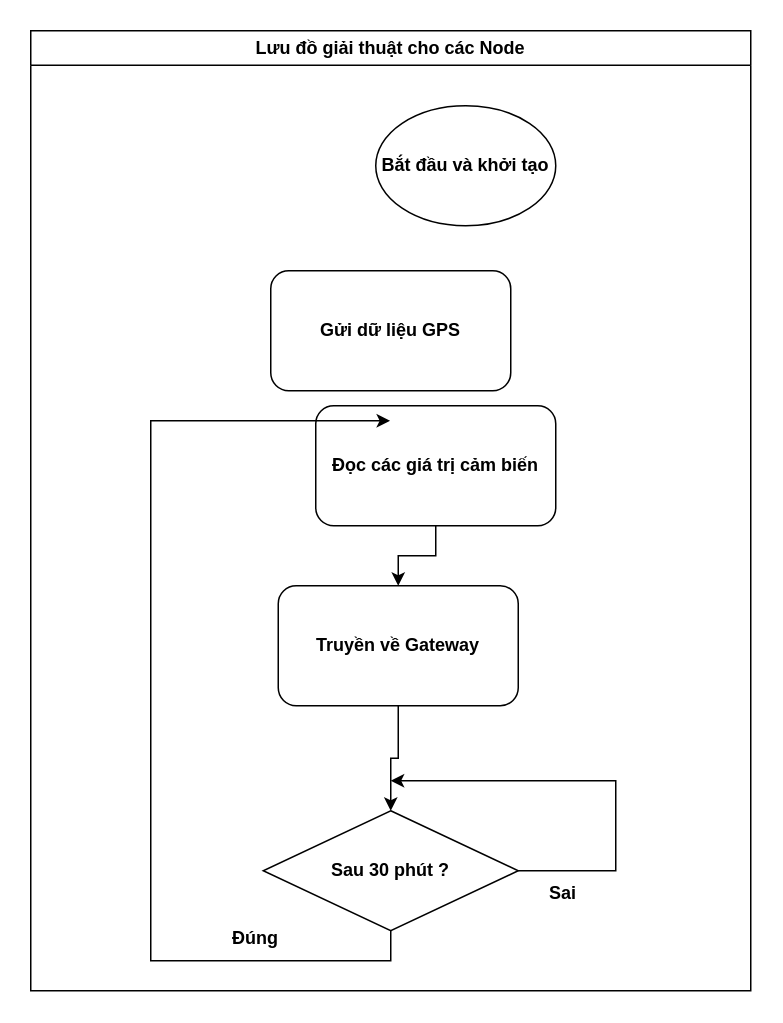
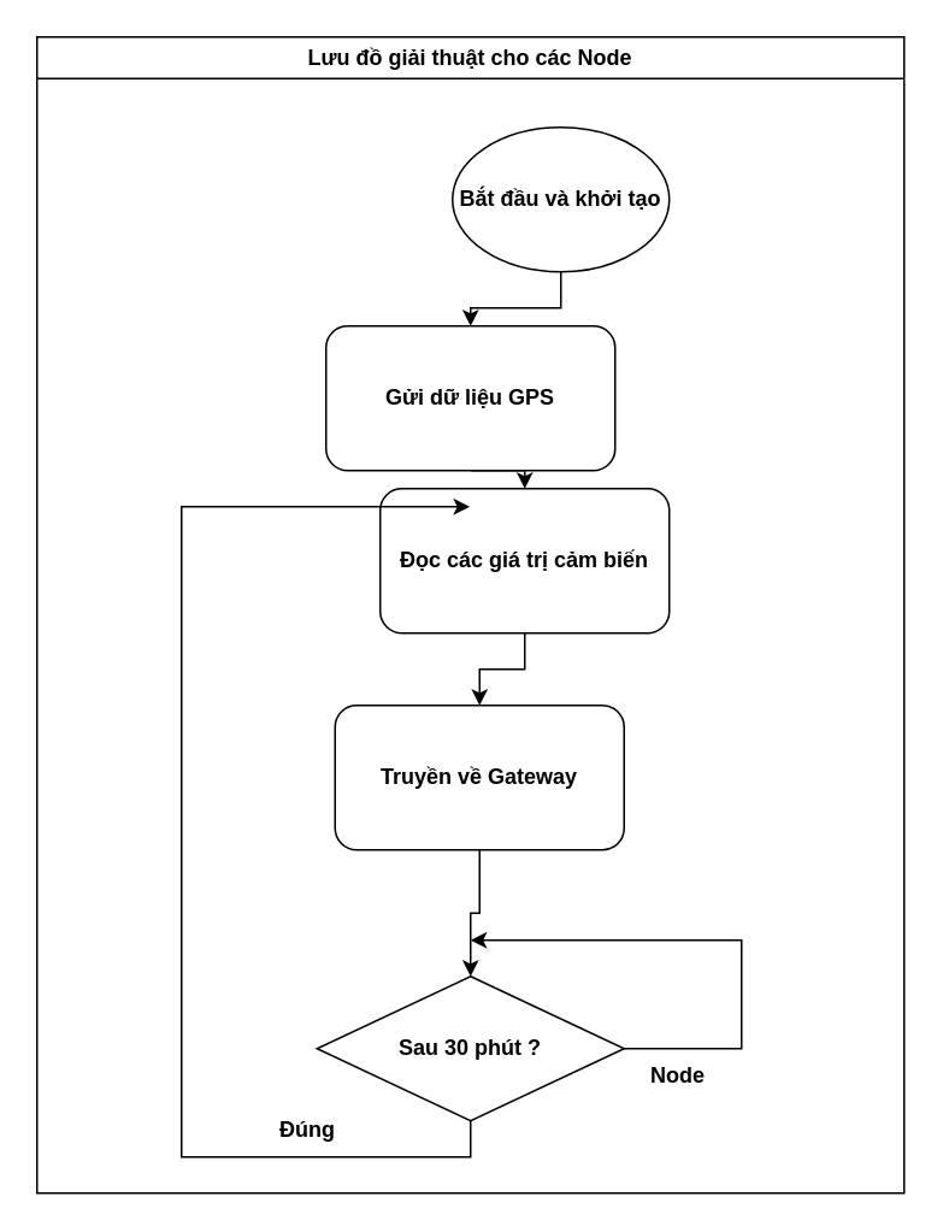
  <mxCell id="0" />
  <mxCell id="1" parent="0" />
+ <mxCell id="2" style="edgeStyle=orthogonalEdgeStyle;rounded=0;orthogonalLoop=1;jettySize=auto;html=1;exitX=0.5;exitY=1;exitDx=0;exitDy=0;entryX=0.5;entryY=0;entryDx=0;entryDy=0;" edge="1" parent="1" source="3" target="15"><mxGeometry relative="1" as="geometry" /></mxCell>
  <mxCell id="3" value="&lt;span&gt;Bắt đầu và khởi tạo&lt;/span&gt;" style="ellipse;whiteSpace=wrap;html=1;fontStyle=1" vertex="1" parent="1"><mxGeometry x="250" y="70" width="120" height="80" as="geometry" /></mxCell>
  <mxCell id="4" value="Lưu đồ giải thuật cho các Node" style="swimlane;whiteSpace=wrap;html=1;" vertex="1" parent="1"><mxGeometry x="20" y="20" width="480" height="640" as="geometry" /></mxCell>
  <mxCell id="5" value="Đọc các giá trị cảm biến" style="rounded=1;whiteSpace=wrap;html=1;fontStyle=1" vertex="1" parent="4"><mxGeometry x="190" y="250" width="160" height="80" as="geometry" /></mxCell>
  <mxCell id="6" style="edgeStyle=orthogonalEdgeStyle;rounded=0;orthogonalLoop=1;jettySize=auto;html=1;exitX=0.5;exitY=1;exitDx=0;exitDy=0;entryX=0.5;entryY=0;entryDx=0;entryDy=0;" edge="1" parent="4" source="7" target="11"><mxGeometry relative="1" as="geometry" /></mxCell>
  <mxCell id="7" value="Truyền về Gateway" style="rounded=1;whiteSpace=wrap;html=1;fontStyle=1" vertex="1" parent="4"><mxGeometry x="165" y="370" width="160" height="80" as="geometry" /></mxCell>
  <mxCell id="8" style="edgeStyle=orthogonalEdgeStyle;rounded=0;orthogonalLoop=1;jettySize=auto;html=1;exitX=0.5;exitY=1;exitDx=0;exitDy=0;entryX=0.5;entryY=0;entryDx=0;entryDy=0;" edge="1" parent="4" source="5" target="7"><mxGeometry relative="1" as="geometry" /></mxCell>
  <mxCell id="9" style="edgeStyle=orthogonalEdgeStyle;rounded=0;orthogonalLoop=1;jettySize=auto;html=1;exitX=0.5;exitY=1;exitDx=0;exitDy=0;" edge="1" parent="4" source="11"><mxGeometry relative="1" as="geometry"><mxPoint x="239.529" y="260" as="targetPoint" /><Array as="points"><mxPoint x="240" y="620" /><mxPoint x="80" y="620" /><mxPoint x="80" y="260" /></Array></mxGeometry></mxCell>
  <mxCell id="10" style="edgeStyle=orthogonalEdgeStyle;rounded=0;orthogonalLoop=1;jettySize=auto;html=1;exitX=1;exitY=0.5;exitDx=0;exitDy=0;" edge="1" parent="4" source="11"><mxGeometry relative="1" as="geometry"><mxPoint x="240.0" y="500" as="targetPoint" /><Array as="points"><mxPoint x="390" y="560" /><mxPoint x="390" y="500" /></Array></mxGeometry></mxCell>
  <mxCell id="11" value="Sau 30 phút ?" style="rhombus;whiteSpace=wrap;html=1;fontStyle=1" vertex="1" parent="4"><mxGeometry x="155" y="520" width="170" height="80" as="geometry" /></mxCell>
  <mxCell id="12" value="&lt;b&gt;Đúng&lt;/b&gt;" style="text;html=1;align=center;verticalAlign=middle;whiteSpace=wrap;rounded=0;" vertex="1" parent="4"><mxGeometry x="120" y="590" width="60" height="30" as="geometry" /></mxCell>
- <mxCell id="13" value="&lt;b&gt;Sai&lt;/b&gt;" style="text;html=1;align=center;verticalAlign=middle;whiteSpace=wrap;rounded=0;" vertex="1" parent="4"><mxGeometry x="325" y="560" width="60" height="30" as="geometry" /></mxCell>
+ <mxCell id="13" value="&lt;b&gt;Node&lt;/b&gt;" style="text;html=1;align=center;verticalAlign=middle;whiteSpace=wrap;rounded=0;" vertex="1" parent="4"><mxGeometry x="325" y="560" width="60" height="30" as="geometry" /></mxCell>
+ <mxCell id="14" style="edgeStyle=orthogonalEdgeStyle;rounded=0;orthogonalLoop=1;jettySize=auto;html=1;exitX=0.5;exitY=1;exitDx=0;exitDy=0;entryX=0.5;entryY=0;entryDx=0;entryDy=0;" edge="1" parent="1" source="15" target="5"><mxGeometry relative="1" as="geometry" /></mxCell>
  <mxCell id="15" value="Gửi dữ liệu GPS" style="rounded=1;whiteSpace=wrap;html=1;fontStyle=1" vertex="1" parent="1"><mxGeometry x="180" y="180" width="160" height="80" as="geometry" /></mxCell>
